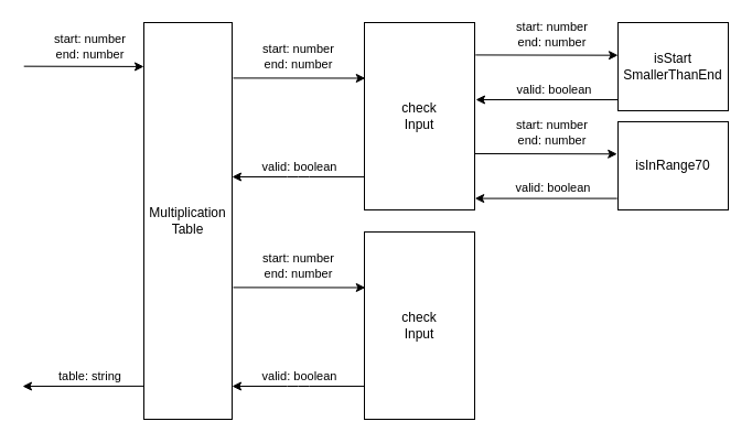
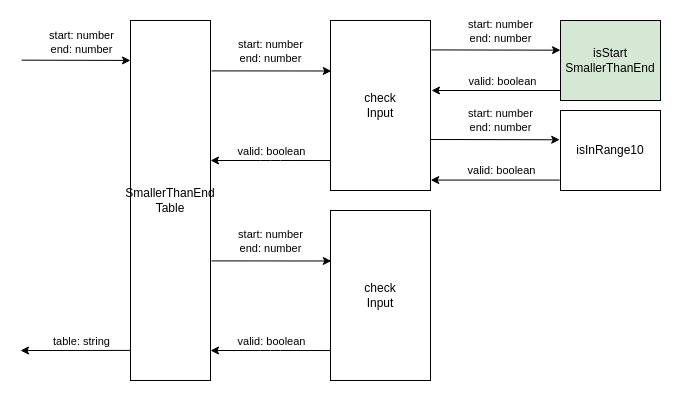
  <mxCell id="0" />
  <mxCell id="1" parent="0" />
- <mxCell id="2" value="Multiplication&lt;br&gt;Table" style="rounded=0;whiteSpace=wrap;html=1;" vertex="1" parent="1"><mxGeometry x="130" y="20" width="80" height="360" as="geometry" /></mxCell>
+ <mxCell id="2" value="SmallerThanEnd&lt;br&gt;Table" style="rounded=0;whiteSpace=wrap;html=1;" vertex="1" parent="1"><mxGeometry x="130" y="20" width="80" height="360" as="geometry" /></mxCell>
  <mxCell id="3" value="" style="endArrow=classic;html=1;entryX=-0.024;entryY=0.084;entryDx=0;entryDy=0;entryPerimeter=0;" edge="1" parent="1"><mxGeometry width="50" height="50" relative="1" as="geometry"><mxPoint x="21.2" y="59.66" as="sourcePoint" /><mxPoint x="130" y="59.94" as="targetPoint" /></mxGeometry></mxCell>
  <mxCell id="4" value="start: number&lt;br&gt;end: number" style="edgeLabel;html=1;align=center;verticalAlign=middle;resizable=0;points=[];" vertex="1" connectable="0" parent="3"><mxGeometry x="-0.25" y="-1" relative="1" as="geometry"><mxPoint x="18.11" y="-18.77" as="offset" /></mxGeometry></mxCell>
  <mxCell id="5" value="" style="endArrow=classic;html=1;exitX=0;exitY=0.882;exitDx=0;exitDy=0;exitPerimeter=0;" edge="1" parent="1"><mxGeometry width="50" height="50" relative="1" as="geometry"><mxPoint x="130" y="349.92" as="sourcePoint" /><mxPoint x="20" y="350.04" as="targetPoint" /></mxGeometry></mxCell>
  <mxCell id="6" value="table: string" style="edgeLabel;html=1;align=center;verticalAlign=middle;resizable=0;points=[];" vertex="1" connectable="0" parent="5"><mxGeometry x="-0.25" y="-1" relative="1" as="geometry"><mxPoint x="-8.8" y="-8.96" as="offset" /></mxGeometry></mxCell>
  <mxCell id="7" value="check&lt;br&gt;Input" style="rounded=0;whiteSpace=wrap;html=1;" vertex="1" parent="1"><mxGeometry x="330" y="20" width="100" height="170" as="geometry" /></mxCell>
- <mxCell id="8" value="isInRange70" style="rounded=0;whiteSpace=wrap;html=1;" vertex="1" parent="1"><mxGeometry x="560" y="110" width="100" height="80" as="geometry" /></mxCell>
+ <mxCell id="8" value="isInRange10" style="rounded=0;whiteSpace=wrap;html=1;" vertex="1" parent="1"><mxGeometry x="560" y="110" width="100" height="80" as="geometry" /></mxCell>
  <mxCell id="9" value="" style="endArrow=classic;html=1;exitX=0;exitY=0.556;exitDx=0;exitDy=0;exitPerimeter=0;" edge="1" parent="1"><mxGeometry width="50" height="50" relative="1" as="geometry"><mxPoint x="330" y="160.04" as="sourcePoint" /><mxPoint x="210" y="160" as="targetPoint" /><Array as="points"><mxPoint x="270" y="160" /></Array></mxGeometry></mxCell>
  <mxCell id="10" value="valid: boolean" style="edgeLabel;html=1;align=center;verticalAlign=middle;resizable=0;points=[];" vertex="1" connectable="0" parent="9"><mxGeometry x="-0.25" y="-1" relative="1" as="geometry"><mxPoint x="-14.8" y="-9.01" as="offset" /></mxGeometry></mxCell>
- <mxCell id="11" value="isStart&lt;br&gt;SmallerThanEnd" style="rounded=0;whiteSpace=wrap;html=1;" vertex="1" parent="1"><mxGeometry x="560" y="20" width="100" height="80" as="geometry" /></mxCell>
+ <mxCell id="11" value="isStart&lt;br&gt;SmallerThanEnd" style="rounded=0;whiteSpace=wrap;html=1;fillColor=#d5e8d4;" vertex="1" parent="1"><mxGeometry x="560" y="20" width="100" height="80" as="geometry" /></mxCell>
  <mxCell id="12" value="" style="endArrow=classic;html=1;entryX=0;entryY=0.371;entryDx=0;entryDy=0;entryPerimeter=0;exitX=1.008;exitY=0.173;exitDx=0;exitDy=0;exitPerimeter=0;" edge="1" parent="1" source="7" target="11"><mxGeometry width="50" height="50" relative="1" as="geometry"><mxPoint x="433" y="50" as="sourcePoint" /><mxPoint x="500" y="49.71" as="targetPoint" /></mxGeometry></mxCell>
  <mxCell id="13" value="" style="endArrow=classic;html=1;exitX=0;exitY=0.625;exitDx=0;exitDy=0;exitPerimeter=0;" edge="1" parent="1"><mxGeometry width="50" height="50" relative="1" as="geometry"><mxPoint x="560" y="90" as="sourcePoint" /><mxPoint x="431" y="90" as="targetPoint" /></mxGeometry></mxCell>
  <mxCell id="14" value="valid: boolean" style="edgeLabel;html=1;align=center;verticalAlign=middle;resizable=0;points=[];" vertex="1" connectable="0" parent="13"><mxGeometry x="-0.25" y="-1" relative="1" as="geometry"><mxPoint x="-10.71" y="-9" as="offset" /></mxGeometry></mxCell>
  <mxCell id="15" value="" style="endArrow=classic;html=1;entryX=0.008;entryY=0.297;entryDx=0;entryDy=0;entryPerimeter=0;exitX=1.013;exitY=0.14;exitDx=0;exitDy=0;exitPerimeter=0;" edge="1" parent="1" source="2" target="7"><mxGeometry width="50" height="50" relative="1" as="geometry"><mxPoint x="210" y="40" as="sourcePoint" /><mxPoint x="280" y="47.01" as="targetPoint" /></mxGeometry></mxCell>
  <mxCell id="16" value="start: number&lt;br&gt;end: number" style="edgeLabel;html=1;align=center;verticalAlign=middle;resizable=0;points=[];" vertex="1" connectable="0" parent="1"><mxGeometry x="269.997" y="50.005" as="geometry" /></mxCell>
  <mxCell id="17" value="start: number&lt;br&gt;end: number" style="edgeLabel;html=1;align=center;verticalAlign=middle;resizable=0;points=[];" vertex="1" connectable="0" parent="1"><mxGeometry x="499.997" y="30.005" as="geometry" /></mxCell>
  <mxCell id="18" value="" style="endArrow=classic;html=1;entryX=0;entryY=0.371;entryDx=0;entryDy=0;entryPerimeter=0;exitX=1.008;exitY=0.173;exitDx=0;exitDy=0;exitPerimeter=0;" edge="1" parent="1"><mxGeometry width="50" height="50" relative="1" as="geometry"><mxPoint x="430" y="138.99" as="sourcePoint" /><mxPoint x="559.2" y="139.26" as="targetPoint" /></mxGeometry></mxCell>
  <mxCell id="19" value="" style="endArrow=classic;html=1;exitX=0;exitY=0.625;exitDx=0;exitDy=0;exitPerimeter=0;" edge="1" parent="1"><mxGeometry width="50" height="50" relative="1" as="geometry"><mxPoint x="559.2" y="179.58" as="sourcePoint" /><mxPoint x="430.2" y="179.58" as="targetPoint" /></mxGeometry></mxCell>
  <mxCell id="20" value="valid: boolean" style="edgeLabel;html=1;align=center;verticalAlign=middle;resizable=0;points=[];" vertex="1" connectable="0" parent="19"><mxGeometry x="-0.25" y="-1" relative="1" as="geometry"><mxPoint x="-10.71" y="-9" as="offset" /></mxGeometry></mxCell>
  <mxCell id="21" value="start: number&lt;br&gt;end: number" style="edgeLabel;html=1;align=center;verticalAlign=middle;resizable=0;points=[];" vertex="1" connectable="0" parent="1"><mxGeometry x="499.197" y="119.585" as="geometry" /></mxCell>
  <mxCell id="22" value="check&lt;br&gt;Input" style="rounded=0;whiteSpace=wrap;html=1;" vertex="1" parent="1"><mxGeometry x="330" y="210" width="100" height="170" as="geometry" /></mxCell>
  <mxCell id="23" value="" style="endArrow=classic;html=1;exitX=0;exitY=0.556;exitDx=0;exitDy=0;exitPerimeter=0;" edge="1" parent="1"><mxGeometry width="50" height="50" relative="1" as="geometry"><mxPoint x="330" y="350.04" as="sourcePoint" /><mxPoint x="210" y="350" as="targetPoint" /><Array as="points"><mxPoint x="270" y="350" /></Array></mxGeometry></mxCell>
  <mxCell id="24" value="valid: boolean" style="edgeLabel;html=1;align=center;verticalAlign=middle;resizable=0;points=[];" vertex="1" connectable="0" parent="23"><mxGeometry x="-0.25" y="-1" relative="1" as="geometry"><mxPoint x="-14.8" y="-9.01" as="offset" /></mxGeometry></mxCell>
  <mxCell id="25" value="" style="endArrow=classic;html=1;entryX=0.008;entryY=0.297;entryDx=0;entryDy=0;entryPerimeter=0;exitX=1.013;exitY=0.14;exitDx=0;exitDy=0;exitPerimeter=0;" edge="1" parent="1" target="22"><mxGeometry width="50" height="50" relative="1" as="geometry"><mxPoint x="211.04" y="260.4" as="sourcePoint" /><mxPoint x="280" y="237.01" as="targetPoint" /></mxGeometry></mxCell>
  <mxCell id="26" value="start: number&lt;br&gt;end: number" style="edgeLabel;html=1;align=center;verticalAlign=middle;resizable=0;points=[];" vertex="1" connectable="0" parent="1"><mxGeometry x="269.997" y="240.005" as="geometry" /></mxCell>
